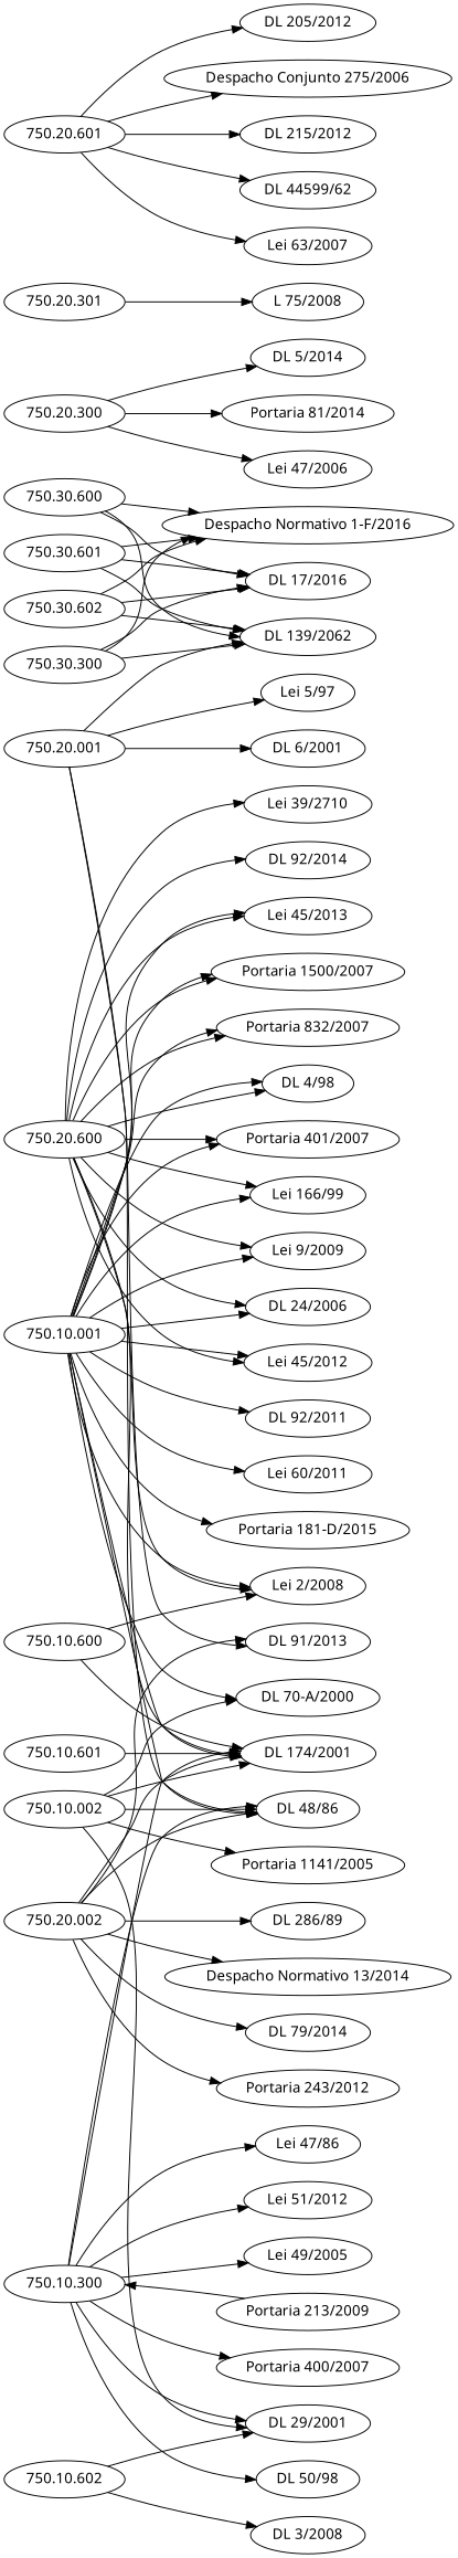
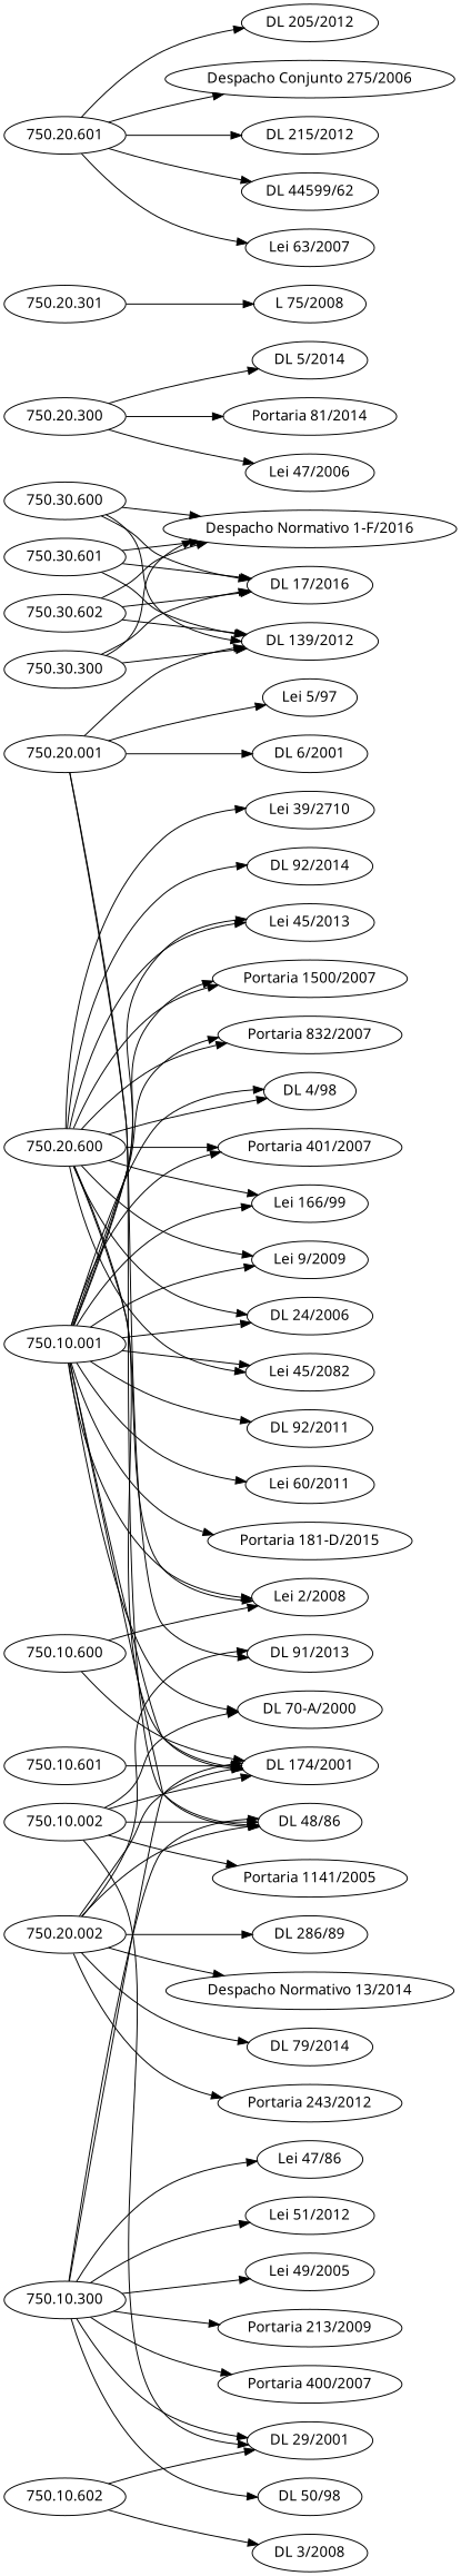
  digraph {
    fontname="Noto Sans"
    rankdir=LR
    node [fontname="Noto Sans"]
    edge [fontname="Noto Sans"]
    "750.30.300"
    "Despacho Normativo 1-F/2016"
    "DL 17/2016"
-   "DL 139/2012" [label="DL 139/2062"]
+   "DL 139/2012"
    "750.20.001"
    "DL 91/2013"
    "DL 48/86"
    "Lei 5/97"
    "DL 6/2001"
    "750.30.600"
    "750.20.300"
    "DL 5/2014"
    "Portaria 81/2014"
    "Lei 47/2006"
    "750.20.002"
    "DL 286/89"
    "Despacho Normativo 13/2014"
    "DL 79/2014"
    "Portaria 243/2012"
    "DL 174/2001"
    "750.30.601"
    "750.20.301"
    "L 75/2008"
    "750.10.001"
    "Lei 45/2013"
    "Portaria 1500/2007"
    "DL 92/2011"
    "Portaria 832/2007"
    "DL 4/98"
    "Lei 2/2008"
    "Portaria 401/2007"
    "Lei 166/99"
    "Lei 9/2009"
    "Lei 60/2011"
    "DL 24/2006"
    "DL 70-A/2000"
    "Portaria 181-D/2015"
-   "Lei 45/2012"
+   "Lei 45/2012" [label="Lei 45/2082"]
    "750.30.602"
    "750.20.600"
    n41 [label="Lei 39/2710"]
    "DL 92/2014"
    "750.10.300"
    "Lei 51/2012"
    "Lei 49/2005"
    "Portaria 213/2009"
    "DL 29/2001"
    "Portaria 400/2007"
    "DL 50/98"
    "Lei 47/86"
    "750.10.002"
    "Portaria 1141/2005"
    "750.20.601"
    "DL 205/2012"
    "Despacho Conjunto 275/2006"
    "DL 215/2012"
    "DL 44599/62"
    "Lei 63/2007"
    "750.10.600"
    "750.10.601"
    "750.10.602"
    "DL 3/2008"
    "750.30.300" -> "Despacho Normativo 1-F/2016"
    "750.30.300" -> "DL 17/2016"
    "750.30.300" -> "DL 139/2012"
    "750.20.001" -> "DL 139/2012"
    "750.20.001" -> "DL 91/2013"
    "750.20.001" -> "DL 48/86"
    "750.20.001" -> "Lei 5/97"
    "750.20.001" -> "DL 6/2001"
    "750.30.600" -> "Despacho Normativo 1-F/2016"
    "750.30.600" -> "DL 17/2016"
    "750.30.600" -> "DL 139/2012"
    "750.20.300" -> "DL 5/2014"
    "750.20.300" -> "Portaria 81/2014"
    "750.20.300" -> "Lei 47/2006"
    "750.20.002" -> "DL 91/2013"
    "750.20.002" -> "DL 48/86"
    "750.20.002" -> "DL 286/89"
    "750.20.002" -> "Despacho Normativo 13/2014"
    "750.20.002" -> "DL 79/2014"
    "750.20.002" -> "Portaria 243/2012"
    "750.20.002" -> "DL 174/2001"
    "750.30.601" -> "Despacho Normativo 1-F/2016"
    "750.30.601" -> "DL 17/2016"
    "750.30.601" -> "DL 139/2012"
    "750.20.301" -> "L 75/2008"
    "750.10.001" -> "DL 48/86"
    "750.10.001" -> "DL 174/2001"
    "750.10.001" -> "Lei 45/2013"
    "750.10.001" -> "Portaria 1500/2007"
    "750.10.001" -> "DL 92/2011"
    "750.10.001" -> "Portaria 832/2007"
    "750.10.001" -> "DL 4/98"
    "750.10.001" -> "Lei 2/2008"
    "750.10.001" -> "Portaria 401/2007"
    "750.10.001" -> "Lei 166/99"
    "750.10.001" -> "Lei 9/2009"
    "750.10.001" -> "Lei 60/2011"
    "750.10.001" -> "DL 24/2006"
    "750.10.001" -> "DL 70-A/2000"
    "750.10.001" -> "Portaria 181-D/2015"
    "750.10.001" -> "Lei 45/2012"
    "750.30.602" -> "Despacho Normativo 1-F/2016"
    "750.30.602" -> "DL 17/2016"
    "750.30.602" -> "DL 139/2012"
    "750.20.600" -> "DL 174/2001"
    "750.20.600" -> "Lei 45/2013"
    "750.20.600" -> "Portaria 1500/2007"
    "750.20.600" -> "Portaria 832/2007"
    "750.20.600" -> "DL 4/98"
    "750.20.600" -> "Lei 2/2008"
    "750.20.600" -> "Portaria 401/2007"
    "750.20.600" -> "Lei 166/99"
    "750.20.600" -> "Lei 9/2009"
    "750.20.600" -> "DL 24/2006"
    "750.20.600" -> "Lei 45/2012"
    "750.20.600" -> n41
    "750.20.600" -> "DL 92/2014"
    "750.10.300" -> "DL 48/86"
    "750.10.300" -> "DL 174/2001"
    "750.10.300" -> "Lei 51/2012"
    "750.10.300" -> "Lei 49/2005"
-   "Portaria 213/2009" -> "750.10.300"
+   "750.10.300" -> "Portaria 213/2009"
    "750.10.300" -> "DL 29/2001"
    "750.10.300" -> "Portaria 400/2007"
    "750.10.300" -> "DL 50/98"
    "750.10.300" -> "Lei 47/86"
    "750.10.002" -> "DL 48/86"
    "750.10.002" -> "DL 174/2001"
    "750.10.002" -> "DL 70-A/2000"
    "750.10.002" -> "DL 29/2001"
    "750.10.002" -> "Portaria 1141/2005"
    "750.20.601" -> "DL 205/2012"
    "750.20.601" -> "Despacho Conjunto 275/2006"
    "750.20.601" -> "DL 215/2012"
    "750.20.601" -> "DL 44599/62"
    "750.20.601" -> "Lei 63/2007"
    "750.10.600" -> "DL 174/2001"
    "750.10.600" -> "Lei 2/2008"
    "750.10.601" -> "DL 174/2001"
    "750.10.602" -> "DL 29/2001"
    "750.10.602" -> "DL 3/2008"
  }
